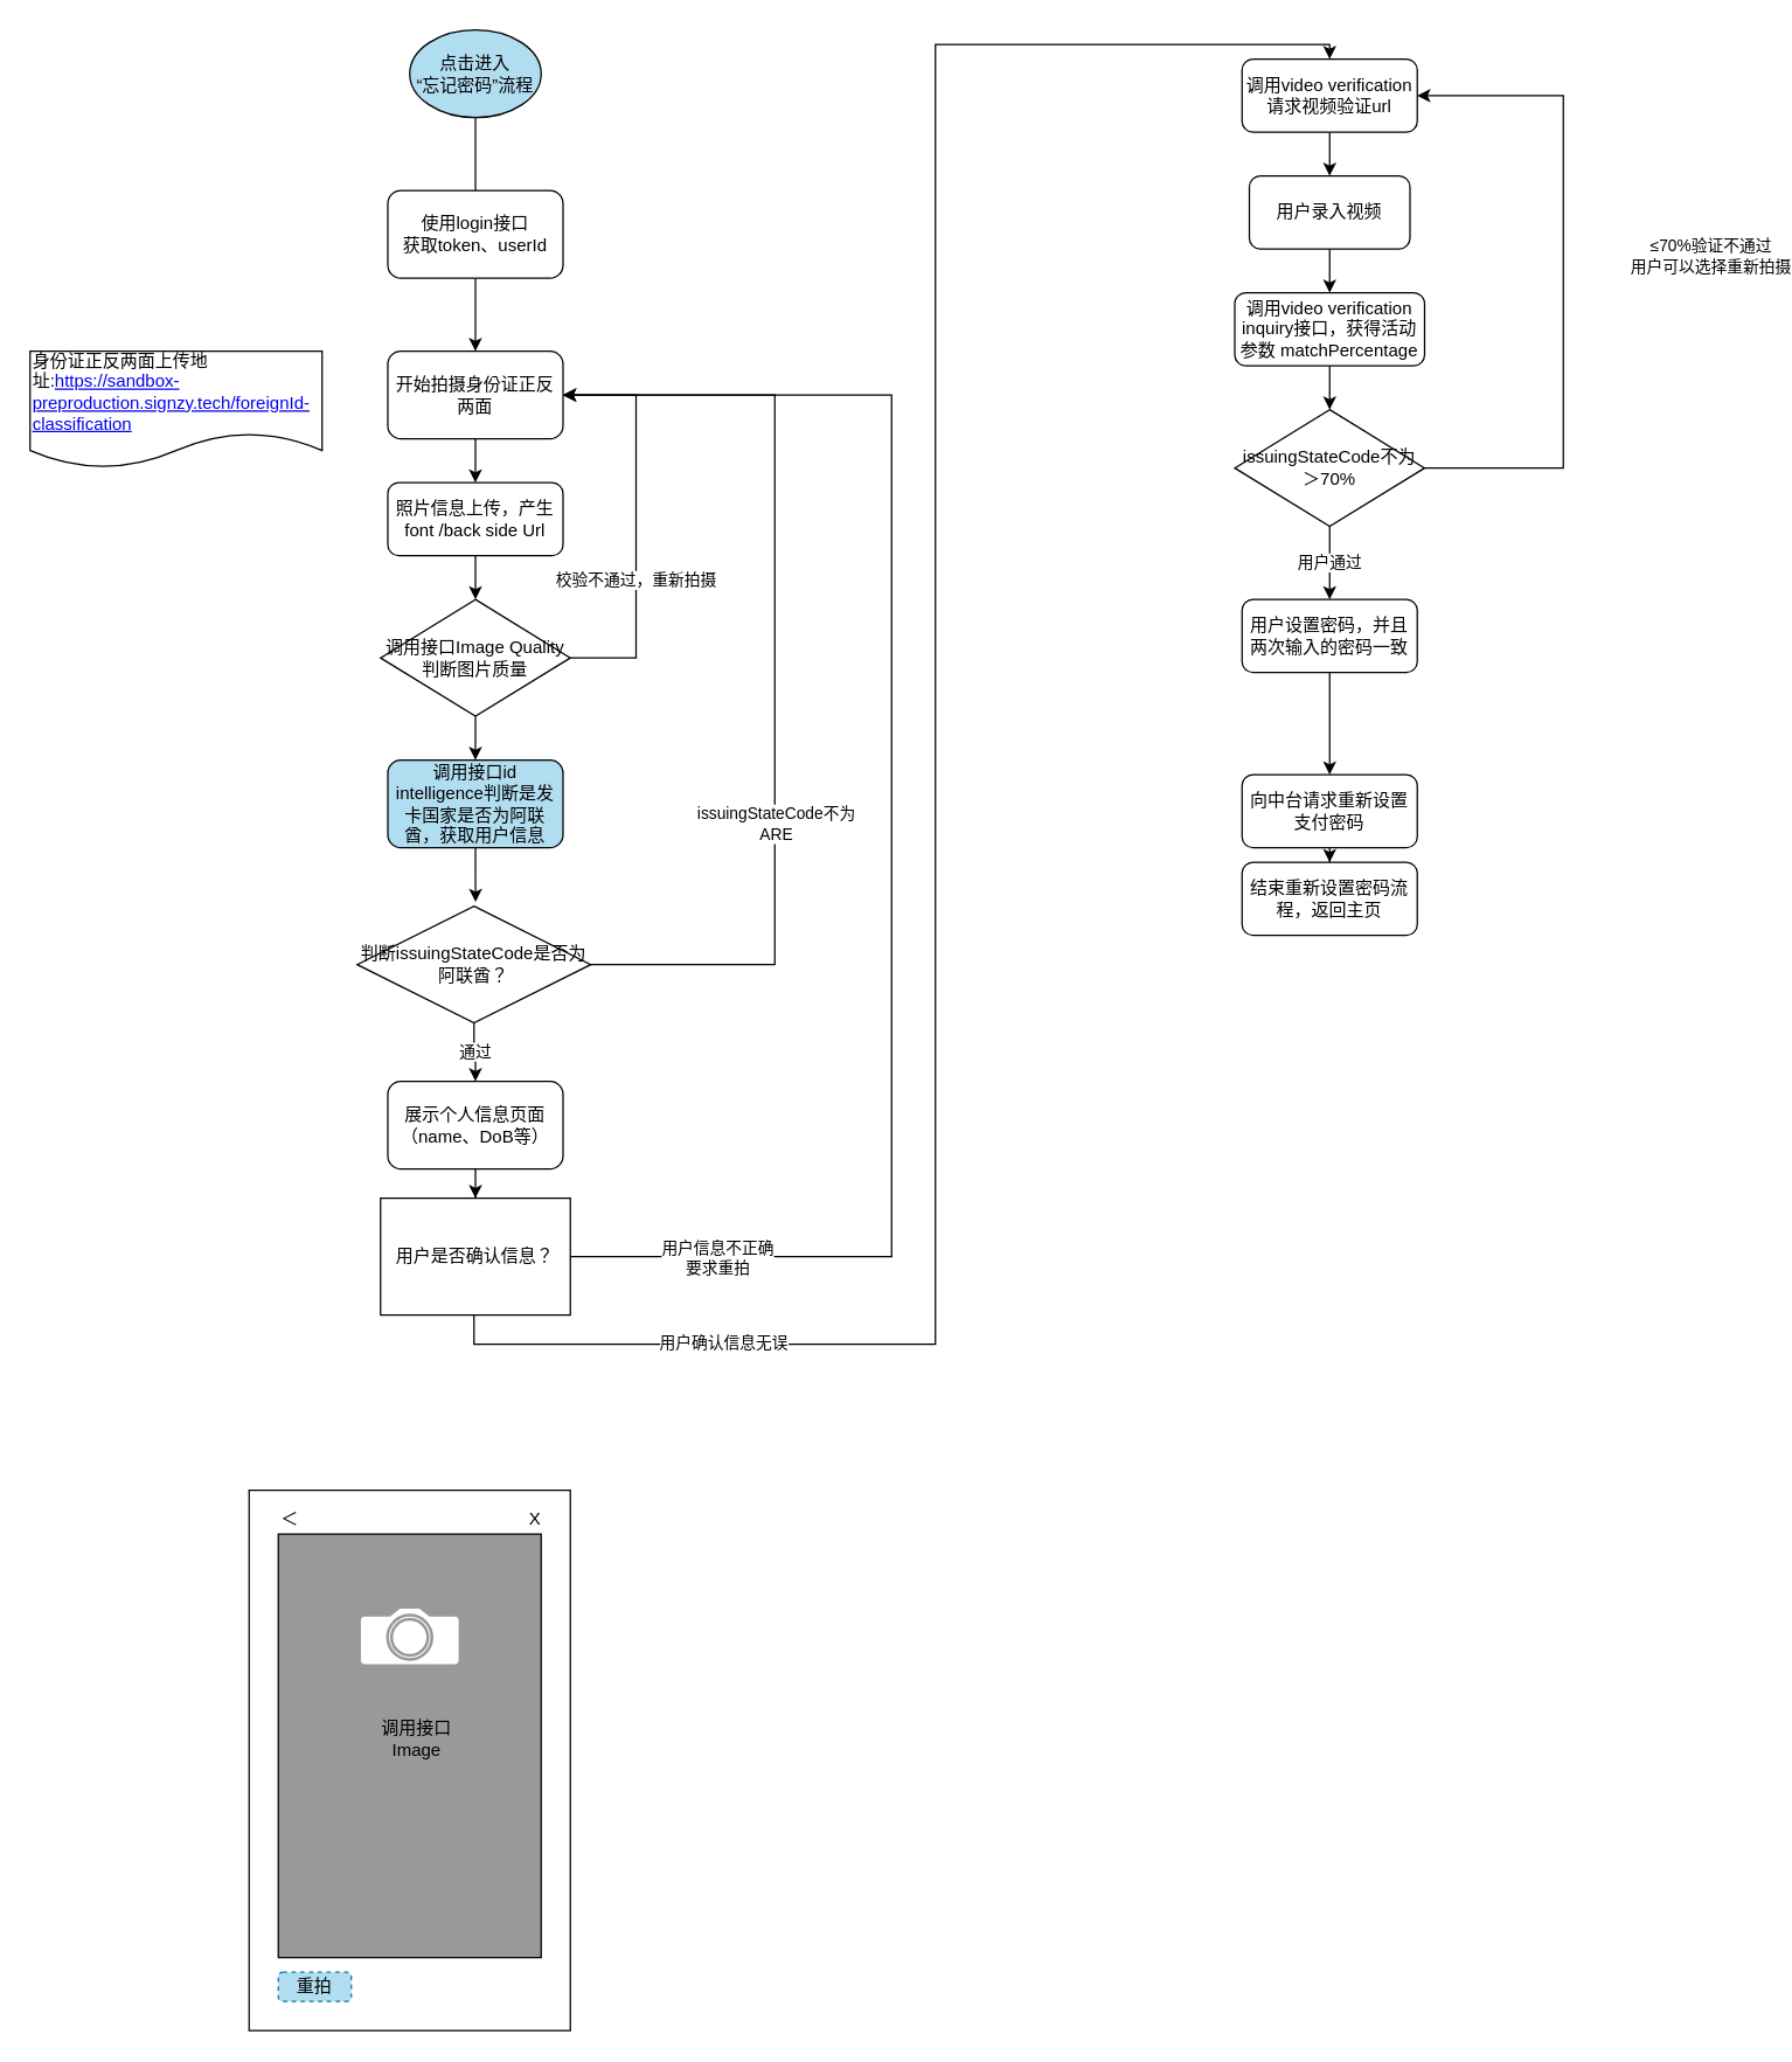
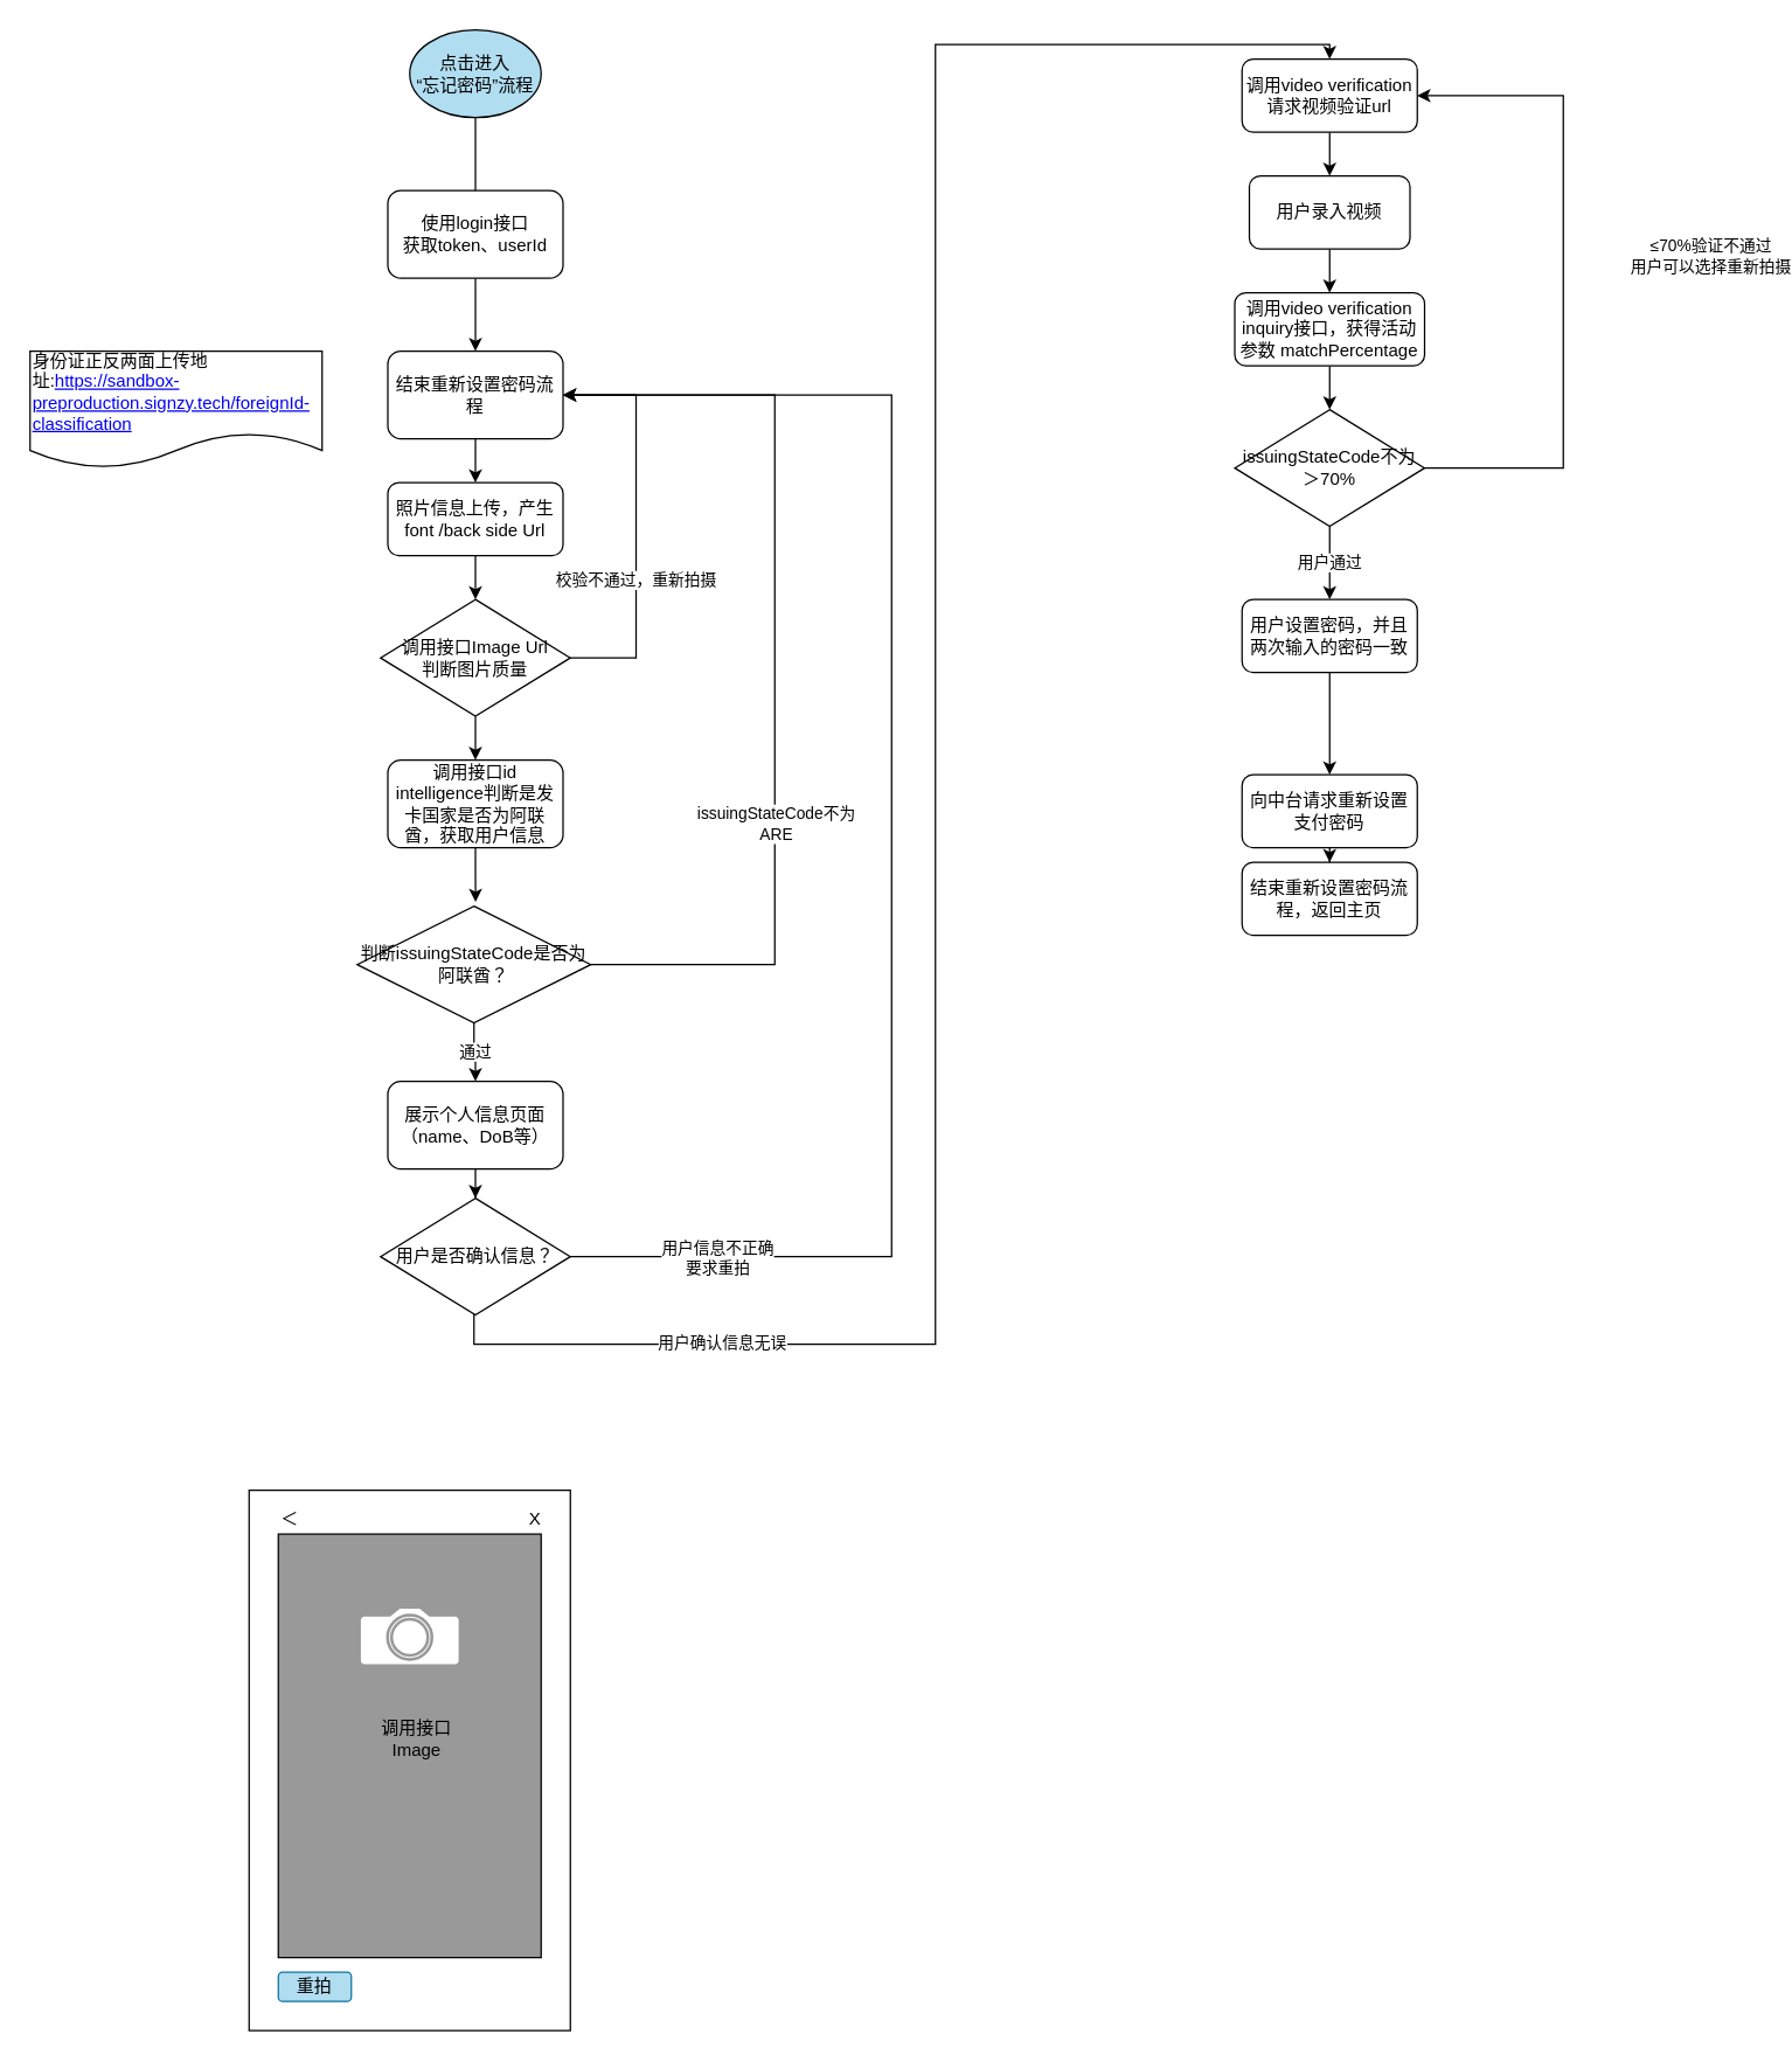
  <mxCell id="0" />
  <mxCell id="1" parent="0" />
  <mxCell id="2" style="edgeStyle=orthogonalEdgeStyle;rounded=0;orthogonalLoop=1;jettySize=auto;html=1;entryX=0.5;entryY=0;entryDx=0;entryDy=0;" parent="1" source="3" target="11" edge="1"><mxGeometry relative="1" as="geometry" /></mxCell>
- <mxCell id="3" value="开始拍摄身份证正反两面" style="rounded=1;whiteSpace=wrap;html=1;" parent="1" vertex="1"><mxGeometry x="265" y="240" width="120" height="60" as="geometry" /></mxCell>
+ <mxCell id="3" value="结束重新设置密码流程" style="rounded=1;whiteSpace=wrap;html=1;" parent="1" vertex="1"><mxGeometry x="265" y="240" width="120" height="60" as="geometry" /></mxCell>
  <mxCell id="4" style="edgeStyle=orthogonalEdgeStyle;rounded=0;orthogonalLoop=1;jettySize=auto;html=1;startArrow=none;" parent="1" source="22" target="3" edge="1"><mxGeometry relative="1" as="geometry" /></mxCell>
  <mxCell id="5" value="点击进入&lt;br&gt;“忘记密码”流程" style="ellipse;whiteSpace=wrap;html=1;fillColor=#b1ddf0;" parent="1" vertex="1"><mxGeometry x="280" y="20" width="90" height="60" as="geometry" /></mxCell>
  <mxCell id="6" style="edgeStyle=orthogonalEdgeStyle;rounded=0;orthogonalLoop=1;jettySize=auto;html=1;entryX=1;entryY=0.5;entryDx=0;entryDy=0;" parent="1" source="9" target="3" edge="1"><mxGeometry relative="1" as="geometry"><Array as="points"><mxPoint x="435" y="450" /><mxPoint x="435" y="270" /></Array></mxGeometry></mxCell>
  <mxCell id="7" value="校验不通过，重新拍摄" style="edgeLabel;html=1;align=center;verticalAlign=middle;resizable=0;points=[];" parent="6" vertex="1" connectable="0"><mxGeometry x="-0.244" y="1" relative="1" as="geometry"><mxPoint y="5" as="offset" /></mxGeometry></mxCell>
  <mxCell id="8" style="edgeStyle=orthogonalEdgeStyle;rounded=0;orthogonalLoop=1;jettySize=auto;html=1;entryX=0.5;entryY=0;entryDx=0;entryDy=0;" parent="1" source="9" target="13" edge="1"><mxGeometry relative="1" as="geometry" /></mxCell>
- <mxCell id="9" value="调用接口Image Quality&lt;br&gt;判断图片质量" style="rhombus;whiteSpace=wrap;html=1;" parent="1" vertex="1"><mxGeometry x="260" y="410" width="130" height="80" as="geometry" /></mxCell>
+ <mxCell id="9" value="调用接口Image Url&lt;br&gt;判断图片质量" style="rhombus;whiteSpace=wrap;html=1;" parent="1" vertex="1"><mxGeometry x="260" y="410" width="130" height="80" as="geometry" /></mxCell>
  <mxCell id="10" style="edgeStyle=orthogonalEdgeStyle;rounded=0;orthogonalLoop=1;jettySize=auto;html=1;entryX=0.5;entryY=0;entryDx=0;entryDy=0;" parent="1" source="11" target="9" edge="1"><mxGeometry relative="1" as="geometry" /></mxCell>
  <mxCell id="11" value="照片信息上传，产生font /back side Url" style="rounded=1;whiteSpace=wrap;html=1;" parent="1" vertex="1"><mxGeometry x="265" y="330" width="120" height="50" as="geometry" /></mxCell>
  <mxCell id="12" style="edgeStyle=orthogonalEdgeStyle;rounded=0;orthogonalLoop=1;jettySize=auto;html=1;entryX=0.507;entryY=-0.036;entryDx=0;entryDy=0;entryPerimeter=0;" parent="1" source="13" target="28" edge="1"><mxGeometry relative="1" as="geometry" /></mxCell>
- <mxCell id="13" value="调用接口id intelligence判断是发卡国家是否为阿联酋，获取用户信息" style="rounded=1;whiteSpace=wrap;html=1;fillColor=#b1ddf0;" parent="1" vertex="1"><mxGeometry x="265" y="520" width="120" height="60" as="geometry" /></mxCell>
+ <mxCell id="13" value="调用接口id intelligence判断是发卡国家是否为阿联酋，获取用户信息" style="rounded=1;whiteSpace=wrap;html=1;" parent="1" vertex="1"><mxGeometry x="265" y="520" width="120" height="60" as="geometry" /></mxCell>
  <mxCell id="14" style="edgeStyle=orthogonalEdgeStyle;rounded=0;orthogonalLoop=1;jettySize=auto;html=1;entryX=1;entryY=0.5;entryDx=0;entryDy=0;exitX=1;exitY=0.5;exitDx=0;exitDy=0;" parent="1" source="18" target="3" edge="1"><mxGeometry relative="1" as="geometry"><Array as="points"><mxPoint x="610" y="860" /><mxPoint x="610" y="270" /></Array></mxGeometry></mxCell>
  <mxCell id="15" value="用户信息不正确&lt;br&gt;要求重拍" style="edgeLabel;html=1;align=center;verticalAlign=middle;resizable=0;points=[];" parent="14" vertex="1" connectable="0"><mxGeometry x="-0.858" y="2" relative="1" as="geometry"><mxPoint x="27" y="2" as="offset" /></mxGeometry></mxCell>
  <mxCell id="16" style="edgeStyle=orthogonalEdgeStyle;rounded=0;orthogonalLoop=1;jettySize=auto;html=1;entryX=0.5;entryY=0;entryDx=0;entryDy=0;" parent="1" source="18" target="32" edge="1"><mxGeometry relative="1" as="geometry"><Array as="points"><mxPoint x="324" y="920" /><mxPoint x="640" y="920" /><mxPoint x="640" y="30" /><mxPoint x="910" y="30" /></Array></mxGeometry></mxCell>
  <mxCell id="17" value="用户确认信息无误" style="edgeLabel;html=1;align=center;verticalAlign=middle;resizable=0;points=[];" parent="16" vertex="1" connectable="0"><mxGeometry x="-0.748" y="2" relative="1" as="geometry"><mxPoint as="offset" /></mxGeometry></mxCell>
- <mxCell id="18" value="用户是否确认信息？" style="whiteSpace=wrap;html=1;rounded=0;" parent="1" vertex="1"><mxGeometry x="260" y="820" width="130" height="80" as="geometry" /></mxCell>
+ <mxCell id="18" value="用户是否确认信息？" style="rhombus;whiteSpace=wrap;html=1;" parent="1" vertex="1"><mxGeometry x="260" y="820" width="130" height="80" as="geometry" /></mxCell>
  <mxCell id="19" value="用户通过" style="edgeStyle=orthogonalEdgeStyle;rounded=0;orthogonalLoop=1;jettySize=auto;html=1;exitX=0.5;exitY=1;exitDx=0;exitDy=0;" parent="1" source="39" target="21" edge="1"><mxGeometry relative="1" as="geometry"><mxPoint x="784.5" y="520" as="sourcePoint" /></mxGeometry></mxCell>
  <mxCell id="20" style="edgeStyle=orthogonalEdgeStyle;rounded=0;orthogonalLoop=1;jettySize=auto;html=1;entryX=0.5;entryY=0;entryDx=0;entryDy=0;" parent="1" source="21" target="41" edge="1"><mxGeometry relative="1" as="geometry" /></mxCell>
  <mxCell id="21" value="用户设置密码，并且两次输入的密码一致" style="rounded=1;whiteSpace=wrap;html=1;" parent="1" vertex="1"><mxGeometry x="850" y="410" width="120" height="50" as="geometry" /></mxCell>
  <mxCell id="22" value="使用login接口&lt;br&gt;获取token、userId" style="rounded=1;whiteSpace=wrap;html=1;" parent="1" vertex="1"><mxGeometry x="265" y="130" width="120" height="60" as="geometry" /></mxCell>
  <mxCell id="23" value="" style="edgeStyle=orthogonalEdgeStyle;rounded=0;orthogonalLoop=1;jettySize=auto;html=1;endArrow=none;" parent="1" source="5" target="22" edge="1"><mxGeometry relative="1" as="geometry"><mxPoint x="340" y="20" as="sourcePoint" /><mxPoint x="325" y="240" as="targetPoint" /></mxGeometry></mxCell>
  <mxCell id="24" value="身份证正反两面上传地址:&lt;a href=&quot;https://sandbox-preproduction.signzy.tech/foreignId-classification&quot;&gt;https://sandbox-preproduction.signzy.tech/foreignId-classification&lt;/a&gt;" style="shape=document;whiteSpace=wrap;html=1;boundedLbl=1;align=left;" parent="1" vertex="1"><mxGeometry x="20" y="240" width="200" height="80" as="geometry" /></mxCell>
  <mxCell id="25" style="edgeStyle=orthogonalEdgeStyle;rounded=0;orthogonalLoop=1;jettySize=auto;html=1;entryX=1;entryY=0.5;entryDx=0;entryDy=0;exitX=1;exitY=0.5;exitDx=0;exitDy=0;" parent="1" source="28" target="3" edge="1"><mxGeometry relative="1" as="geometry"><Array as="points"><mxPoint x="530" y="660" /><mxPoint x="530" y="270" /></Array></mxGeometry></mxCell>
  <mxCell id="26" value="issuingStateCode不为&lt;br&gt;ARE" style="edgeLabel;html=1;align=center;verticalAlign=middle;resizable=0;points=[];" parent="25" vertex="1" connectable="0"><mxGeometry x="-0.325" relative="1" as="geometry"><mxPoint as="offset" /></mxGeometry></mxCell>
  <mxCell id="27" value="通过" style="edgeStyle=orthogonalEdgeStyle;rounded=0;orthogonalLoop=1;jettySize=auto;html=1;entryX=0.5;entryY=0;entryDx=0;entryDy=0;" parent="1" source="28" target="30" edge="1"><mxGeometry relative="1" as="geometry" /></mxCell>
  <mxCell id="28" value="判断issuingStateCode是否为阿联酋？" style="rhombus;whiteSpace=wrap;html=1;align=center;" parent="1" vertex="1"><mxGeometry x="244" y="620" width="160" height="80" as="geometry" /></mxCell>
  <mxCell id="29" style="edgeStyle=orthogonalEdgeStyle;rounded=0;orthogonalLoop=1;jettySize=auto;html=1;entryX=0.5;entryY=0;entryDx=0;entryDy=0;" parent="1" source="30" target="18" edge="1"><mxGeometry relative="1" as="geometry" /></mxCell>
  <mxCell id="30" value="展示个人信息页面（name、DoB等）" style="rounded=1;whiteSpace=wrap;html=1;align=center;" parent="1" vertex="1"><mxGeometry x="265" y="740" width="120" height="60" as="geometry" /></mxCell>
  <mxCell id="31" style="edgeStyle=orthogonalEdgeStyle;rounded=0;orthogonalLoop=1;jettySize=auto;html=1;" parent="1" source="32" target="34" edge="1"><mxGeometry relative="1" as="geometry" /></mxCell>
  <mxCell id="32" value="调用video verification&lt;br&gt;请求视频验证url" style="rounded=1;whiteSpace=wrap;html=1;" parent="1" vertex="1"><mxGeometry x="850" y="40" width="120" height="50" as="geometry" /></mxCell>
  <mxCell id="33" style="edgeStyle=orthogonalEdgeStyle;rounded=0;orthogonalLoop=1;jettySize=auto;html=1;entryX=0.5;entryY=0;entryDx=0;entryDy=0;" parent="1" source="34" target="36" edge="1"><mxGeometry relative="1" as="geometry" /></mxCell>
  <mxCell id="34" value="用户录入视频" style="rounded=1;whiteSpace=wrap;html=1;align=center;" parent="1" vertex="1"><mxGeometry x="855" y="120" width="110" height="50" as="geometry" /></mxCell>
  <mxCell id="35" style="edgeStyle=orthogonalEdgeStyle;rounded=0;orthogonalLoop=1;jettySize=auto;html=1;entryX=0.5;entryY=0;entryDx=0;entryDy=0;" parent="1" source="36" target="39" edge="1"><mxGeometry relative="1" as="geometry" /></mxCell>
  <mxCell id="36" value="调用video verification inquiry接口，获得活动参数 matchPercentage" style="rounded=1;whiteSpace=wrap;html=1;align=center;" parent="1" vertex="1"><mxGeometry x="845" y="200" width="130" height="50" as="geometry" /></mxCell>
  <mxCell id="37" style="edgeStyle=orthogonalEdgeStyle;rounded=0;orthogonalLoop=1;jettySize=auto;html=1;entryX=1;entryY=0.5;entryDx=0;entryDy=0;" parent="1" source="39" target="32" edge="1"><mxGeometry relative="1" as="geometry"><Array as="points"><mxPoint x="1070" y="320" /><mxPoint x="1070" y="65" /></Array></mxGeometry></mxCell>
  <mxCell id="38" value="≤70%验证不通过&lt;br&gt;用户可以选择重新拍摄" style="edgeLabel;html=1;align=center;verticalAlign=middle;resizable=0;points=[];" parent="37" vertex="1" connectable="0"><mxGeometry x="0.051" y="-3" relative="1" as="geometry"><mxPoint x="97" y="-5" as="offset" /></mxGeometry></mxCell>
  <mxCell id="39" value="issuingStateCode不为＞70%" style="rhombus;whiteSpace=wrap;html=1;" parent="1" vertex="1"><mxGeometry x="845" y="280" width="130" height="80" as="geometry" /></mxCell>
  <mxCell id="40" style="edgeStyle=orthogonalEdgeStyle;rounded=0;orthogonalLoop=1;jettySize=auto;html=1;" parent="1" source="41" target="42" edge="1"><mxGeometry relative="1" as="geometry" /></mxCell>
  <mxCell id="41" value="向中台请求重新设置支付密码" style="rounded=1;whiteSpace=wrap;html=1;" parent="1" vertex="1"><mxGeometry x="850" y="530" width="120" height="50" as="geometry" /></mxCell>
  <mxCell id="42" value="结束重新设置密码流程，返回主页" style="rounded=1;whiteSpace=wrap;html=1;" parent="1" vertex="1"><mxGeometry x="850" y="590" width="120" height="50" as="geometry" /></mxCell>
  <mxCell id="43" value="" style="rounded=0;whiteSpace=wrap;html=1;" vertex="1" parent="1"><mxGeometry x="170" y="1020" width="220" height="370" as="geometry" /></mxCell>
  <mxCell id="44" value="" style="rounded=0;whiteSpace=wrap;html=1;fillColor=#999999;" vertex="1" parent="1"><mxGeometry x="190" y="1050" width="180" height="290" as="geometry" /></mxCell>
  <mxCell id="45" value="＜" style="text;html=1;strokeColor=none;fillColor=none;align=left;verticalAlign=middle;whiteSpace=wrap;rounded=0;" vertex="1" parent="1"><mxGeometry x="190" y="1030" width="40" height="20" as="geometry" /></mxCell>
  <mxCell id="46" value="X" style="text;html=1;strokeColor=none;fillColor=none;align=left;verticalAlign=middle;whiteSpace=wrap;rounded=0;" vertex="1" parent="1"><mxGeometry x="360" y="1030" width="40" height="20" as="geometry" /></mxCell>
- <mxCell id="47" value="重拍" style="rounded=1;whiteSpace=wrap;html=1;fillColor=#b1ddf0;strokeColor=#10739e;dashed=1;" vertex="1" parent="1"><mxGeometry x="190" y="1350" width="50" height="20" as="geometry" /></mxCell>
+ <mxCell id="47" value="重拍" style="rounded=1;whiteSpace=wrap;html=1;fillColor=#b1ddf0;strokeColor=#10739e;" vertex="1" parent="1"><mxGeometry x="190" y="1350" width="50" height="20" as="geometry" /></mxCell>
  <mxCell id="48" value="" style="html=1;verticalLabelPosition=bottom;align=center;labelBackgroundColor=#ffffff;verticalAlign=top;strokeWidth=2;shadow=0;dashed=0;shape=mxgraph.ios7.icons.camera;fillColor=#FFFFFF;strokeColor=#999999;" vertex="1" parent="1"><mxGeometry x="245.52" y="1100" width="68.97" height="40" as="geometry" /></mxCell>
  <mxCell id="49" value="调用接口Image" style="text;html=1;strokeColor=none;fillColor=none;align=center;verticalAlign=middle;whiteSpace=wrap;rounded=0;" vertex="1" parent="1"><mxGeometry x="250" y="1180" width="70" height="20" as="geometry" /></mxCell>
